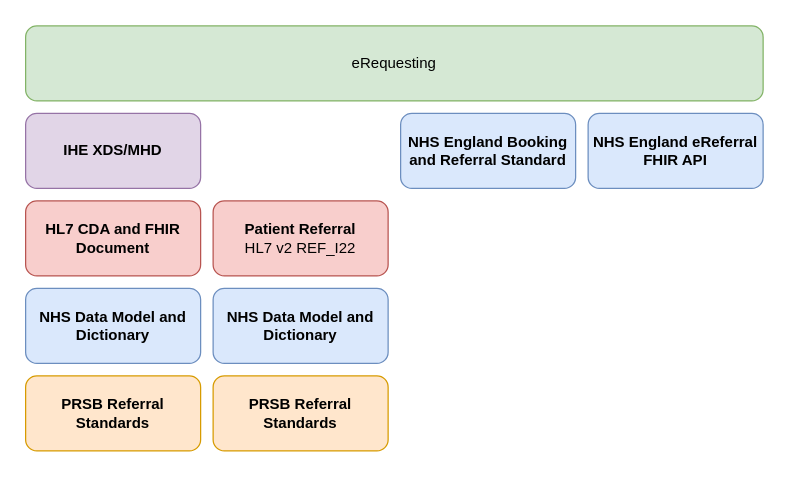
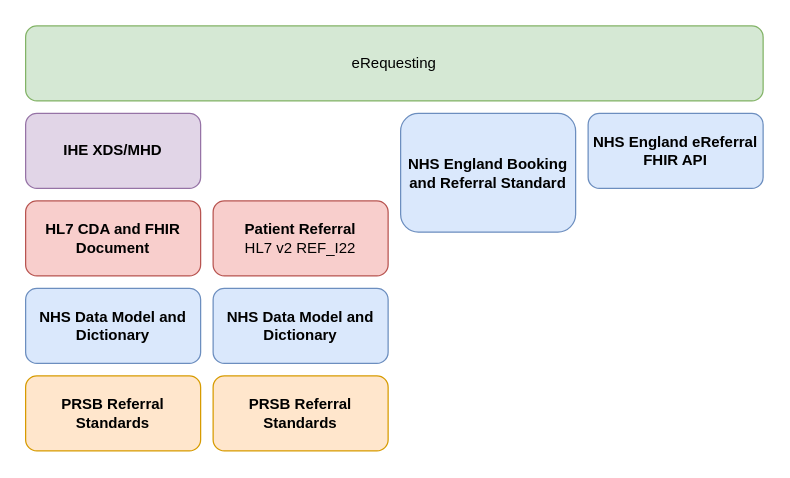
  <mxCell id="0" />
  <mxCell id="1" parent="0" />
  <mxCell id="2" value="eRequesting" style="rounded=1;whiteSpace=wrap;html=1;fillColor=#d5e8d4;strokeColor=#82b366;" vertex="1" parent="1"><mxGeometry x="20" y="20" width="590" height="60" as="geometry" /></mxCell>
  <mxCell id="3" value="&lt;b&gt;Patient Referral&lt;/b&gt;&lt;div&gt;HL7 v2 REF_I22&lt;/div&gt;" style="rounded=1;whiteSpace=wrap;html=1;fillColor=#f8cecc;strokeColor=#b85450;" vertex="1" parent="1"><mxGeometry x="170" y="160" width="140" height="60" as="geometry" /></mxCell>
  <mxCell id="4" value="&lt;b&gt;NHS Data Model and Dictionary&lt;/b&gt;" style="rounded=1;whiteSpace=wrap;html=1;fillColor=#dae8fc;strokeColor=#6c8ebf;" vertex="1" parent="1"><mxGeometry x="170" y="230" width="140" height="60" as="geometry" /></mxCell>
- <mxCell id="5" value="&lt;b&gt;NHS England Booking and Referral Standard&lt;/b&gt;" style="rounded=1;whiteSpace=wrap;html=1;fillColor=#dae8fc;strokeColor=#6c8ebf;" vertex="1" parent="1"><mxGeometry x="320" y="90" width="140" height="60" as="geometry" /></mxCell>
+ <mxCell id="5" value="&lt;b&gt;NHS England Booking and Referral Standard&lt;/b&gt;" style="rounded=1;whiteSpace=wrap;html=1;fillColor=#dae8fc;strokeColor=#6c8ebf;" vertex="1" parent="1"><mxGeometry x="320" y="90" width="140" height="95" as="geometry" /></mxCell>
  <mxCell id="6" value="&lt;b&gt;NHS England eReferral FHIR API&lt;/b&gt;" style="rounded=1;whiteSpace=wrap;html=1;fillColor=#dae8fc;strokeColor=#6c8ebf;" vertex="1" parent="1"><mxGeometry x="470" y="90" width="140" height="60" as="geometry" /></mxCell>
  <mxCell id="7" value="&lt;b&gt;IHE XDS/MHD&lt;/b&gt;" style="rounded=1;whiteSpace=wrap;html=1;fillColor=#e1d5e7;strokeColor=#9673a6;" vertex="1" parent="1"><mxGeometry x="20" y="90" width="140" height="60" as="geometry" /></mxCell>
  <mxCell id="8" value="&lt;b&gt;HL7 CDA and FHIR Document&lt;/b&gt;" style="rounded=1;whiteSpace=wrap;html=1;fillColor=#f8cecc;strokeColor=#b85450;" vertex="1" parent="1"><mxGeometry x="20" y="160" width="140" height="60" as="geometry" /></mxCell>
  <mxCell id="9" value="&lt;b&gt;PRSB Referral Standards&lt;/b&gt;" style="rounded=1;whiteSpace=wrap;html=1;fillColor=#ffe6cc;strokeColor=#d79b00;" vertex="1" parent="1"><mxGeometry x="20" y="300" width="140" height="60" as="geometry" /></mxCell>
  <mxCell id="10" value="&lt;b&gt;PRSB Referral Standards&lt;/b&gt;" style="rounded=1;whiteSpace=wrap;html=1;fillColor=#ffe6cc;strokeColor=#d79b00;" vertex="1" parent="1"><mxGeometry x="170" y="300" width="140" height="60" as="geometry" /></mxCell>
  <mxCell id="11" value="&lt;b&gt;NHS Data Model and Dictionary&lt;/b&gt;" style="rounded=1;whiteSpace=wrap;html=1;fillColor=#dae8fc;strokeColor=#6c8ebf;" vertex="1" parent="1"><mxGeometry x="20" y="230" width="140" height="60" as="geometry" /></mxCell>
